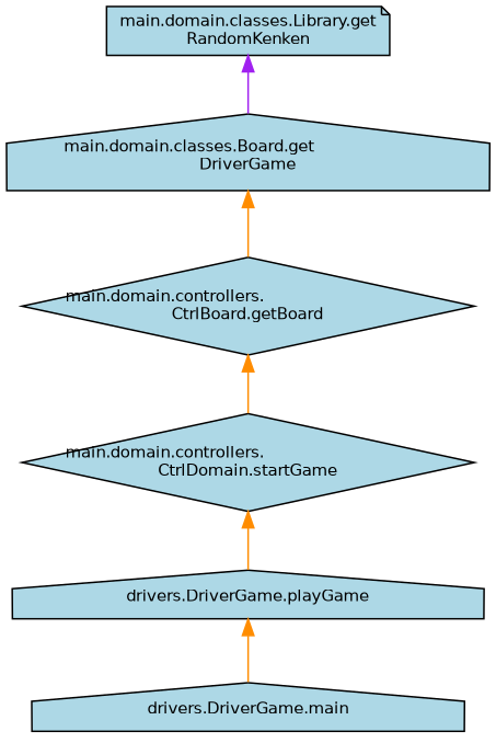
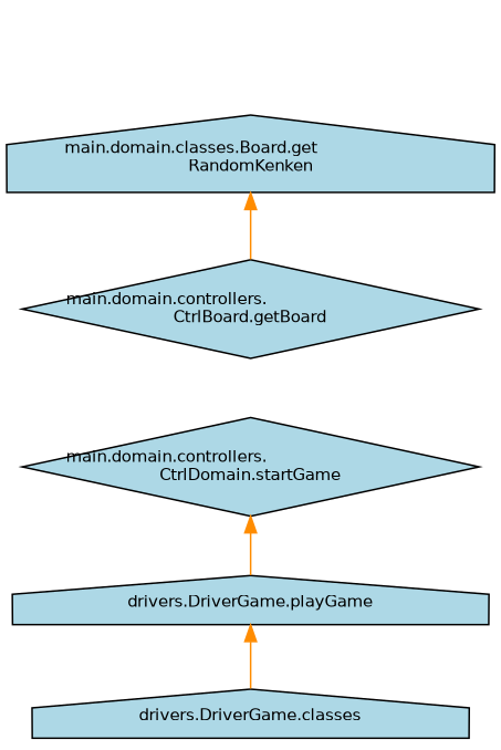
  digraph {
    rankdir=TB
    node [color=black fillcolor=lightblue fontname=Helvetica fontsize=10 shape=house style=filled]
    edge [color=darkorange dir=back fontname=Helvetica fontsize=10 labelfontname=Helvetica labelfontsize=10 style=solid]
-   n1 [fontcolor=black height=0.2 label="main.domain.classes.Library.get\lRandomKenken" shape=note width=0.4]
-   n2 [height=0.2 label="main.domain.classes.Board.get\lDriverGame" width=0.4]
+   n2 [height=0.2 label="main.domain.classes.Board.get\lRandomKenken" width=0.4]
    n3 [height=0.2 label="main.domain.controllers.\lCtrlBoard.getBoard" shape=diamond width=0.4]
    n4 [height=0.2 label="main.domain.controllers.\lCtrlDomain.startGame" shape=diamond width=0.4]
    n5 [height=0.2 label="drivers.DriverGame.playGame" width=0.4]
-   n6 [height=0.2 label="drivers.DriverGame.main" width=0.4]
-   n1 -> n2 [color=purple]
+   n6 [height=0.2 label="drivers.DriverGame.classes" width=0.4]
    n2 -> n3
-   n3 -> n4
    n4 -> n5
    n5 -> n6
  }
